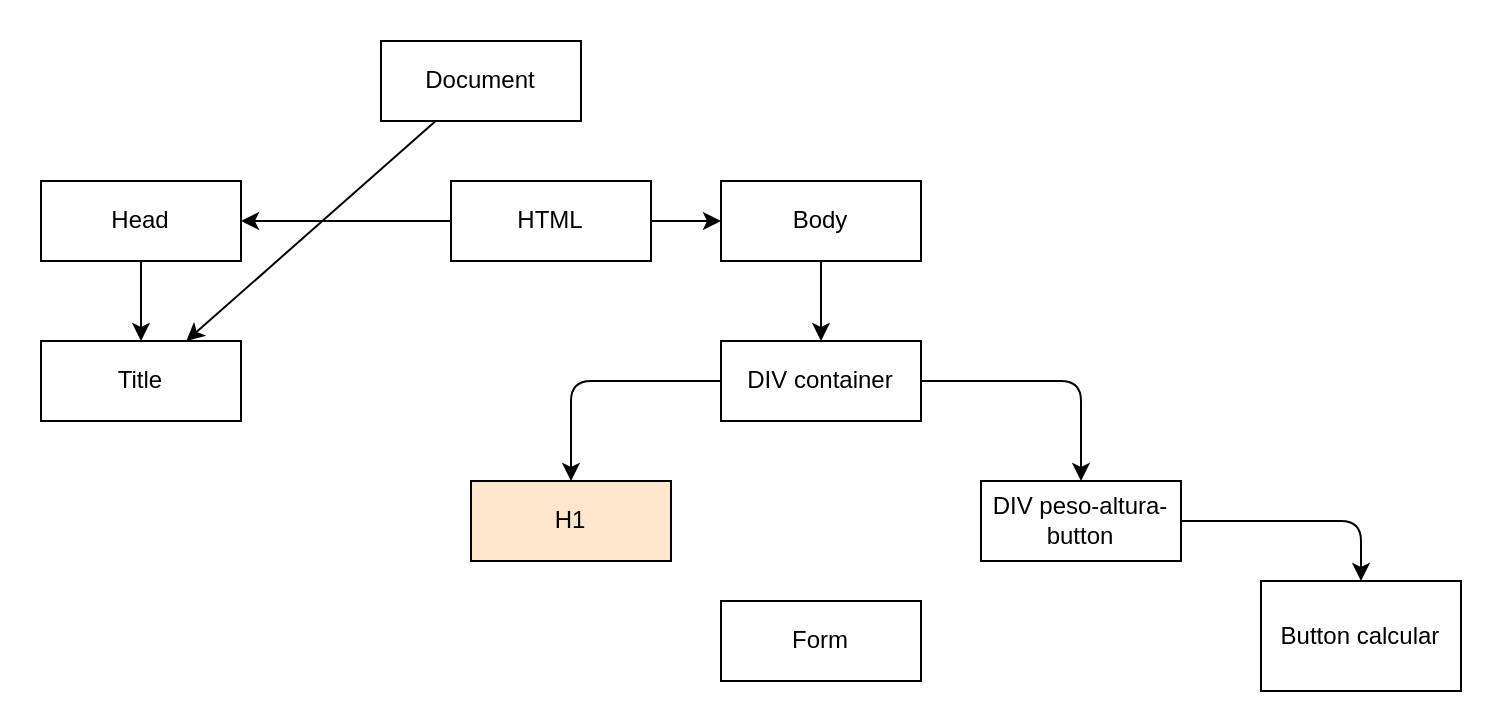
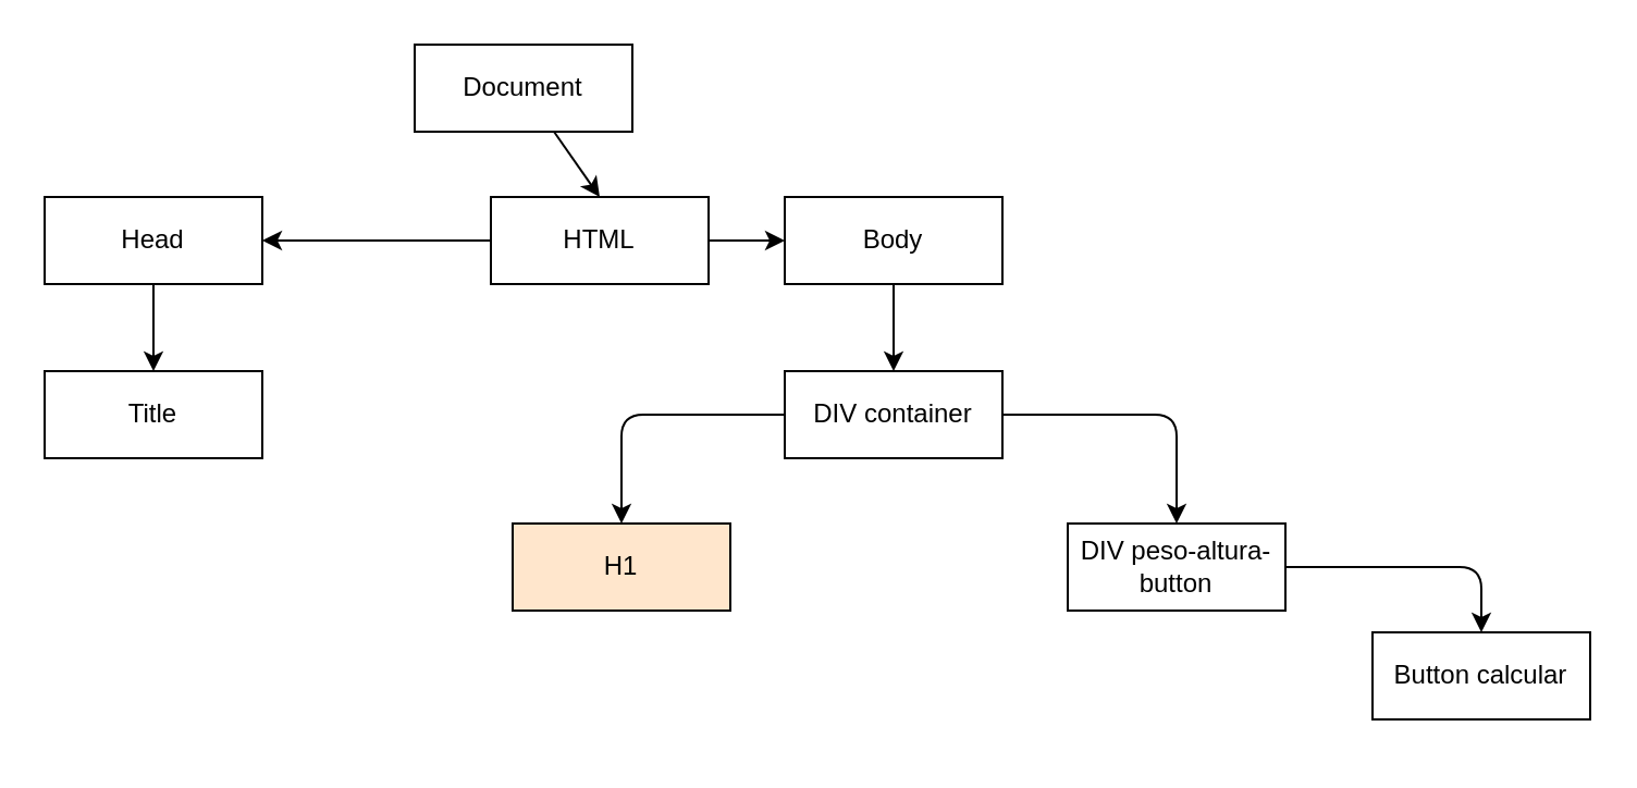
  <mxCell id="0" />
  <mxCell id="1" parent="0" />
- <mxCell id="2" style="edgeStyle=none;html=1;" edge="1" parent="1" source="3" target="9"><mxGeometry relative="1" as="geometry"><mxPoint x="240" y="120" as="targetPoint" /></mxGeometry></mxCell>
+ <mxCell id="2" style="edgeStyle=none;html=1;entryX=0.5;entryY=0;entryDx=0;entryDy=0;" edge="1" parent="1" source="3" target="6"><mxGeometry relative="1" as="geometry"><mxPoint x="240" y="120" as="targetPoint" /></mxGeometry></mxCell>
  <mxCell id="3" value="Document" style="rounded=0;whiteSpace=wrap;html=1;" vertex="1" parent="1"><mxGeometry x="190" y="20" width="100" height="40" as="geometry" /></mxCell>
  <mxCell id="4" style="edgeStyle=none;html=1;entryX=1;entryY=0.5;entryDx=0;entryDy=0;" edge="1" parent="1" source="6" target="8"><mxGeometry relative="1" as="geometry"><mxPoint x="130" y="110" as="targetPoint" /></mxGeometry></mxCell>
  <mxCell id="5" style="edgeStyle=none;html=1;entryX=0;entryY=0.5;entryDx=0;entryDy=0;" edge="1" parent="1" source="6" target="11"><mxGeometry relative="1" as="geometry"><mxPoint x="370" y="110" as="targetPoint" /></mxGeometry></mxCell>
  <mxCell id="6" value="HTML" style="rounded=0;whiteSpace=wrap;html=1;" vertex="1" parent="1"><mxGeometry x="225" y="90" width="100" height="40" as="geometry" /></mxCell>
  <mxCell id="7" style="edgeStyle=none;html=1;entryX=0.5;entryY=0;entryDx=0;entryDy=0;" edge="1" parent="1" source="8" target="9"><mxGeometry relative="1" as="geometry" /></mxCell>
  <mxCell id="8" value="Head&lt;span style=&quot;color: rgba(0, 0, 0, 0); font-family: monospace; font-size: 0px; text-align: start;&quot;&gt;%3CmxGraphModel%3E%3Croot%3E%3CmxCell%20id%3D%220%22%2F%3E%3CmxCell%20id%3D%221%22%20parent%3D%220%22%2F%3E%3CmxCell%20id%3D%222%22%20value%3D%22HTML%22%20style%3D%22rounded%3D0%3BwhiteSpace%3Dwrap%3Bhtml%3D1%3B%22%20vertex%3D%221%22%20parent%3D%221%22%3E%3CmxGeometry%20x%3D%22280%22%20y%3D%22110%22%20width%3D%22100%22%20height%3D%2240%22%20as%3D%22geometry%22%2F%3E%3C%2FmxCell%3E%3C%2Froot%3E%3C%2FmxGraphModel%3E&lt;/span&gt;" style="rounded=0;whiteSpace=wrap;html=1;" vertex="1" parent="1"><mxGeometry x="20" y="90" width="100" height="40" as="geometry" /></mxCell>
  <mxCell id="9" value="Title" style="rounded=0;whiteSpace=wrap;html=1;" vertex="1" parent="1"><mxGeometry x="20" y="170" width="100" height="40" as="geometry" /></mxCell>
  <mxCell id="10" style="edgeStyle=none;html=1;entryX=0.5;entryY=0;entryDx=0;entryDy=0;" edge="1" parent="1" source="11" target="19"><mxGeometry relative="1" as="geometry" /></mxCell>
  <mxCell id="11" value="Body&lt;span style=&quot;color: rgba(0, 0, 0, 0); font-family: monospace; font-size: 0px; text-align: start;&quot;&gt;%3CmxGraphModel%3E%3Croot%3E%3CmxCell%20id%3D%220%22%2F%3E%3CmxCell%20id%3D%221%22%20parent%3D%220%22%2F%3E%3CmxCell%20id%3D%222%22%20value%3D%22HTML%22%20style%3D%22rounded%3D0%3BwhiteSpace%3Dwrap%3Bhtml%3D1%3B%22%20vertex%3D%221%22%20parent%3D%221%22%3E%3CmxGeometry%20x%3D%22280%22%20y%3D%22110%22%20width%3D%22100%22%20height%3D%2240%22%20as%3D%22geometry%22%2F%3E%3C%2FmxCell%3E%3C%2Froot%3E%3C%2FmxGraphModel%3E&lt;/span&gt;" style="rounded=0;whiteSpace=wrap;html=1;" vertex="1" parent="1"><mxGeometry x="360" y="90" width="100" height="40" as="geometry" /></mxCell>
- <mxCell id="12" value="Form" style="rounded=0;whiteSpace=wrap;html=1;" vertex="1" parent="1"><mxGeometry x="360" y="300" width="100" height="40" as="geometry" /></mxCell>
- <mxCell id="13" value="Button calcular" style="rounded=0;whiteSpace=wrap;html=1;" vertex="1" parent="1"><mxGeometry x="630" y="290" width="100" height="55" as="geometry" /></mxCell>
+ <mxCell id="13" value="Button calcular" style="rounded=0;whiteSpace=wrap;html=1;" vertex="1" parent="1"><mxGeometry x="630" y="290" width="100" height="40" as="geometry" /></mxCell>
  <mxCell id="14" style="edgeStyle=none;html=1;entryX=0.5;entryY=0;entryDx=0;entryDy=0;" edge="1" parent="1" source="15" target="13"><mxGeometry relative="1" as="geometry"><Array as="points"><mxPoint x="680" y="260" /></Array></mxGeometry></mxCell>
  <mxCell id="15" value="DIV peso-altura-button" style="rounded=0;whiteSpace=wrap;html=1;" vertex="1" parent="1"><mxGeometry x="490" y="240" width="100" height="40" as="geometry" /></mxCell>
  <mxCell id="16" value="H1" style="rounded=0;whiteSpace=wrap;html=1;fillColor=#ffe6cc;" vertex="1" parent="1"><mxGeometry x="235" y="240" width="100" height="40" as="geometry" /></mxCell>
  <mxCell id="17" value="" style="edgeStyle=none;html=1;" edge="1" parent="1" source="19" target="16"><mxGeometry relative="1" as="geometry"><Array as="points"><mxPoint x="285" y="190" /></Array></mxGeometry></mxCell>
  <mxCell id="18" style="edgeStyle=none;html=1;entryX=0.5;entryY=0;entryDx=0;entryDy=0;" edge="1" parent="1" source="19" target="15"><mxGeometry relative="1" as="geometry"><Array as="points"><mxPoint x="540" y="190" /></Array></mxGeometry></mxCell>
  <mxCell id="19" value="DIV container" style="rounded=0;whiteSpace=wrap;html=1;" vertex="1" parent="1"><mxGeometry x="360" y="170" width="100" height="40" as="geometry" /></mxCell>
